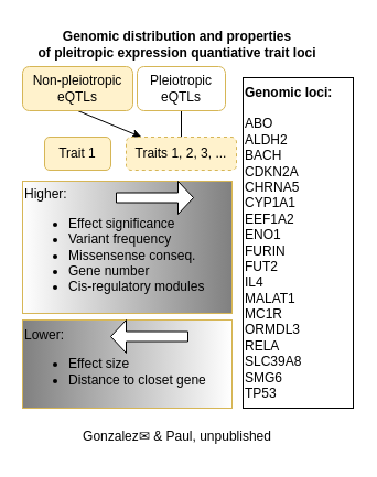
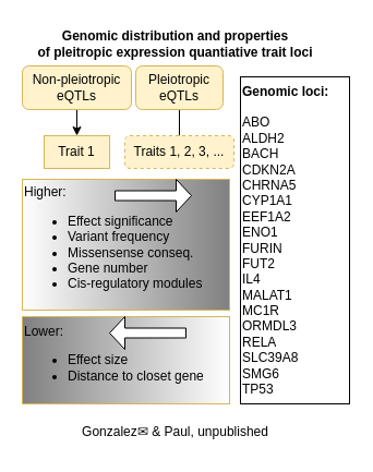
  <mxCell id="0" />
  <mxCell id="1" parent="0" />
- <mxCell id="2" style="rounded=0;orthogonalLoop=1;jettySize=auto;html=1;exitX=0.5;exitY=1;exitDx=0;exitDy=0;" parent="1" source="3" target="7" edge="1"><mxGeometry relative="1" as="geometry"><mxPoint x="160" y="0" as="targetPoint" /></mxGeometry></mxCell>
+ <mxCell id="2" style="rounded=0;orthogonalLoop=1;jettySize=auto;html=1;exitX=0.5;exitY=1;exitDx=0;exitDy=0;entryX=0.5;entryY=0;entryDx=0;entryDy=0;" parent="1" source="3" target="4" edge="1"><mxGeometry relative="1" as="geometry"><mxPoint x="160" y="0" as="targetPoint" /></mxGeometry></mxCell>
  <mxCell id="3" value="Non-pleiotropic&lt;br&gt;eQTLs" style="rounded=1;whiteSpace=wrap;html=1;fillColor=#fff2cc;strokeColor=#d6b656;" parent="1" vertex="1"><mxGeometry x="20" y="60" width="100" height="40" as="geometry" /></mxCell>
- <mxCell id="4" value="Trait 1" style="rounded=1;whiteSpace=wrap;html=1;fillColor=#fff2cc;strokeColor=#d6b656;" parent="1" vertex="1"><mxGeometry x="40" y="124" width="60" height="30" as="geometry" /></mxCell>
+ <mxCell id="4" value="Trait 1" style="whiteSpace=wrap;html=1;fillColor=#fff2cc;strokeColor=#d6b656;rounded=0;" parent="1" vertex="1"><mxGeometry x="40" y="124" width="60" height="30" as="geometry" /></mxCell>
  <mxCell id="5" style="rounded=0;orthogonalLoop=1;jettySize=auto;html=1;entryX=0.5;entryY=0;entryDx=0;entryDy=0;exitX=0.5;exitY=1;exitDx=0;exitDy=0;endArrow=none;" parent="1" source="6" target="7" edge="1"><mxGeometry relative="1" as="geometry"><mxPoint x="105" y="70" as="sourcePoint" /><mxPoint x="105" y="80" as="targetPoint" /></mxGeometry></mxCell>
- <mxCell id="6" value="Pleiotropic&lt;br&gt;eQTLs" style="rounded=1;whiteSpace=wrap;html=1;fillColor=#ffffff;strokeColor=#d6b656;" parent="1" vertex="1"><mxGeometry x="124" y="60" width="80" height="40" as="geometry" /></mxCell>
+ <mxCell id="6" value="Pleiotropic&lt;br&gt;eQTLs" style="rounded=1;whiteSpace=wrap;html=1;fillColor=#fff2cc;strokeColor=#d6b656;" parent="1" vertex="1"><mxGeometry x="124" y="60" width="80" height="40" as="geometry" /></mxCell>
  <mxCell id="7" value="Traits 1, 2, 3, ..." style="rounded=1;whiteSpace=wrap;html=1;fillColor=#fff2cc;strokeColor=#d6b656;dashed=1;" parent="1" vertex="1"><mxGeometry x="114" y="124" width="100" height="30" as="geometry" /></mxCell>
  <mxCell id="8" value="&lt;b&gt;Genomic distribution and properties &lt;br&gt;of pleitropic expression quantiative trait loci&lt;br&gt;&lt;/b&gt;" style="text;html=1;align=center;verticalAlign=middle;resizable=0;points=[];autosize=1;strokeColor=none;fillColor=none;" parent="1" vertex="1"><mxGeometry x="20" y="20" width="280" height="40" as="geometry" /></mxCell>
  <mxCell id="9" value="Higher:&lt;br&gt;&lt;ul&gt;&lt;li&gt;&lt;span style=&quot;background-color: initial;&quot;&gt;Effect significance&lt;/span&gt;&lt;/li&gt;&lt;li&gt;&lt;span style=&quot;background-color: initial;&quot;&gt;Variant frequency&lt;/span&gt;&lt;/li&gt;&lt;li&gt;&lt;span style=&quot;background-color: initial;&quot;&gt;Missensense conseq.&lt;/span&gt;&lt;/li&gt;&lt;li&gt;&lt;span style=&quot;background-color: initial;&quot;&gt;Gene number&lt;/span&gt;&lt;/li&gt;&lt;li&gt;&lt;span style=&quot;background-color: initial;&quot;&gt;Cis-regulatory modules&lt;/span&gt;&lt;/li&gt;&lt;/ul&gt;" style="text;html=1;align=left;verticalAlign=middle;resizable=0;points=[];autosize=1;strokeColor=#d6b656;fillColor=#FFFFFF;gradientColor=#808080;gradientDirection=east;" parent="1" vertex="1"><mxGeometry x="20" y="164" width="190" height="120" as="geometry" /></mxCell>
  <mxCell id="10" value="" style="shape=singleArrow;whiteSpace=wrap;html=1;" parent="1" vertex="1"><mxGeometry x="105" y="164" width="70" height="30" as="geometry" /></mxCell>
  <mxCell id="11" value="Lower:&lt;br&gt;&lt;ul&gt;&lt;li&gt;Effect size&lt;/li&gt;&lt;li&gt;&lt;span style=&quot;text-align: center;&quot;&gt;Distance to closet gene&lt;/span&gt;&lt;br&gt;&lt;/li&gt;&lt;/ul&gt;" style="text;html=1;align=left;verticalAlign=middle;resizable=0;points=[];autosize=1;strokeColor=#d6b656;fillColor=#808080;gradientColor=#FFFFFF;gradientDirection=east;" parent="1" vertex="1"><mxGeometry x="20" y="290" width="190" height="80" as="geometry" /></mxCell>
  <mxCell id="12" value="" style="shape=singleArrow;whiteSpace=wrap;html=1;direction=west;" parent="1" vertex="1"><mxGeometry x="100" y="290" width="70" height="30" as="geometry" /></mxCell>
  <mxCell id="13" value="&lt;div&gt;&lt;b&gt;Genomic loci:&lt;/b&gt;&lt;/div&gt;&lt;div&gt;&lt;b&gt;&lt;br&gt;&lt;/b&gt;&lt;/div&gt;&lt;div&gt;ABO&lt;/div&gt;&lt;div&gt;ALDH2&lt;/div&gt;&lt;div&gt;BACH&lt;/div&gt;&lt;div&gt;CDKN2A&lt;/div&gt;&lt;div&gt;CHRNA5&lt;/div&gt;&lt;div&gt;CYP1A1&lt;/div&gt;&lt;div&gt;EEF1A2&lt;/div&gt;&lt;div&gt;ENO1&lt;/div&gt;&lt;div&gt;FURIN&lt;/div&gt;&lt;div&gt;FUT2&lt;/div&gt;&lt;div&gt;IL4&lt;/div&gt;&lt;div&gt;MALAT1&lt;/div&gt;&lt;div&gt;MC1R&lt;/div&gt;&lt;div&gt;ORMDL3&lt;/div&gt;&lt;div&gt;RELA&lt;/div&gt;&lt;div&gt;SLC39A8&lt;/div&gt;&lt;div&gt;SMG6&lt;/div&gt;&lt;div&gt;TP53&lt;/div&gt;" style="text;html=1;align=left;verticalAlign=middle;resizable=0;points=[];autosize=1;strokeColor=default;fillColor=none;" parent="1" vertex="1"><mxGeometry x="220" y="70" width="100" height="300" as="geometry" /></mxCell>
  <mxCell id="14" value="Gonzalez✉ &amp;amp; Paul, unpublished" style="text;html=1;align=center;verticalAlign=middle;resizable=0;points=[];autosize=1;strokeColor=none;fillColor=none;" parent="1" vertex="1"><mxGeometry x="65" y="381" width="190" height="30" as="geometry" /></mxCell>
